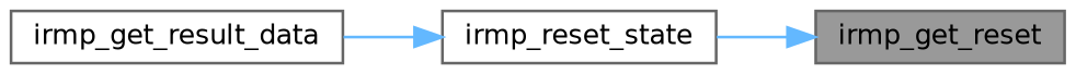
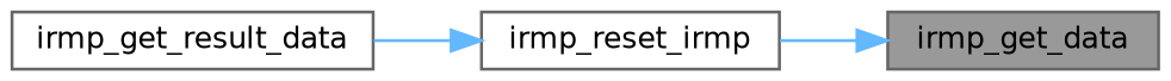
  digraph {
    rankdir=RL
    node [color=grey40 fillcolor=white fontname=Helvetica fontsize=10 shape=box style=filled]
    edge [color=steelblue1 dir=back fontname=Helvetica fontsize=10 labelfontname=Helvetica labelfontsize=10 style=solid]
-   n1 [color=gray40 fillcolor=grey60 fontcolor=black height=0.2 label=irmp_get_reset width=0.4]
-   n2 [height=0.2 label=irmp_reset_state width=0.4]
+   n1 [color=gray40 fillcolor=grey60 fontcolor=black height=0.2 label=irmp_get_data width=0.4]
+   n2 [height=0.2 label=irmp_reset_irmp width=0.4]
    n3 [height=0.2 label=irmp_get_result_data width=0.4]
    n1 -> n2
    n2 -> n3
  }
